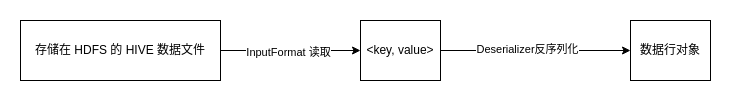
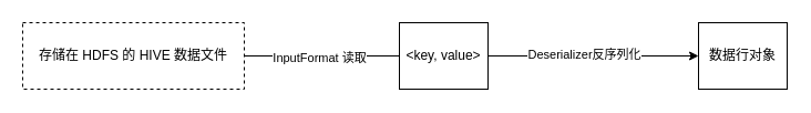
  <mxCell id="0" />
  <mxCell id="1" parent="0" />
- <mxCell id="2" style="edgeStyle=orthogonalEdgeStyle;rounded=0;orthogonalLoop=1;jettySize=auto;html=1;" edge="1" parent="1" source="4" target="7"><mxGeometry relative="1" as="geometry" /></mxCell>
+ <mxCell id="2" style="edgeStyle=orthogonalEdgeStyle;rounded=0;orthogonalLoop=1;jettySize=auto;html=1;endArrow=none;" edge="1" parent="1" source="4" target="7"><mxGeometry relative="1" as="geometry" /></mxCell>
  <mxCell id="3" value="InputFormat 读取" style="edgeLabel;html=1;align=center;verticalAlign=middle;resizable=0;points=[];" vertex="1" connectable="0" parent="2"><mxGeometry x="-0.05" y="-1" relative="1" as="geometry"><mxPoint as="offset" /></mxGeometry></mxCell>
- <mxCell id="4" value="存储在 HDFS 的 HIVE 数据文件" style="rounded=0;whiteSpace=wrap;html=1;" vertex="1" parent="1"><mxGeometry x="20" y="20" width="200" height="60" as="geometry" /></mxCell>
+ <mxCell id="4" value="存储在 HDFS 的 HIVE 数据文件" style="rounded=0;whiteSpace=wrap;html=1;dashed=1;" vertex="1" parent="1"><mxGeometry x="20" y="20" width="200" height="60" as="geometry" /></mxCell>
  <mxCell id="5" style="edgeStyle=orthogonalEdgeStyle;rounded=0;orthogonalLoop=1;jettySize=auto;html=1;entryX=0;entryY=0.5;entryDx=0;entryDy=0;" edge="1" parent="1" source="7" target="8"><mxGeometry relative="1" as="geometry" /></mxCell>
  <mxCell id="6" value="Deserializer反序列化" style="edgeLabel;html=1;align=center;verticalAlign=middle;resizable=0;points=[];" vertex="1" connectable="0" parent="5"><mxGeometry x="-0.1" y="2" relative="1" as="geometry"><mxPoint as="offset" /></mxGeometry></mxCell>
  <mxCell id="7" value="&amp;lt;key, value&amp;gt;" style="rounded=0;whiteSpace=wrap;html=1;fillColor=default;strokeColor=default;" vertex="1" parent="1"><mxGeometry x="360" y="20" width="80" height="60" as="geometry" /></mxCell>
  <mxCell id="8" value="数据行对象" style="rounded=0;whiteSpace=wrap;html=1;fillColor=default;strokeColor=default;" vertex="1" parent="1"><mxGeometry x="630" y="20" width="80" height="60" as="geometry" /></mxCell>
